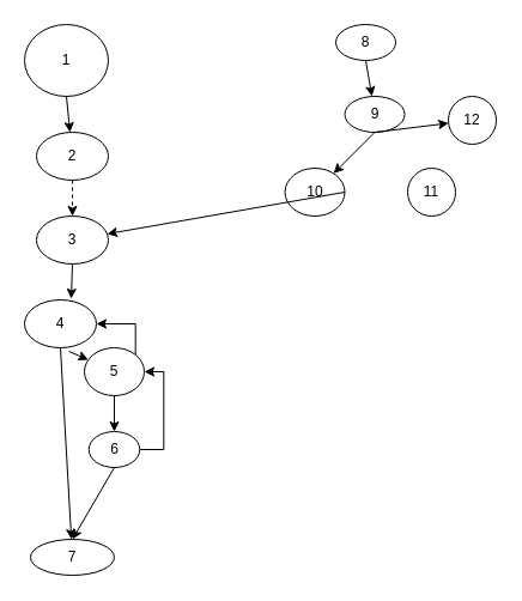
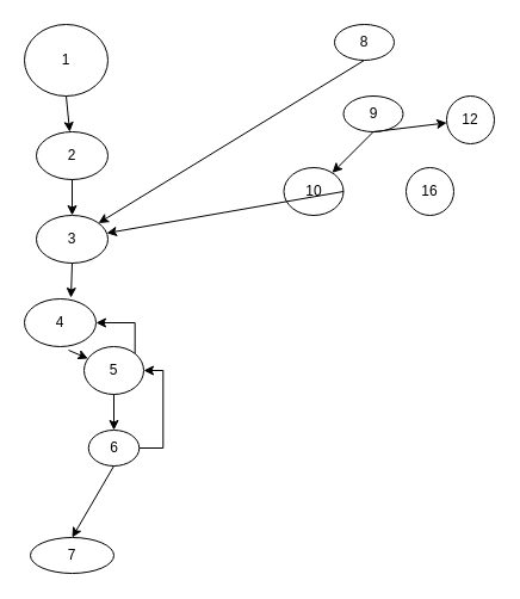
  <mxCell id="0" />
  <mxCell id="1" parent="0" />
  <mxCell id="2" value="1" style="ellipse;whiteSpace=wrap;html=1;" vertex="1" parent="1"><mxGeometry x="20" y="20" width="70" height="60" as="geometry" /></mxCell>
  <mxCell id="3" value="" style="endArrow=classic;html=1;rounded=0;exitX=0.5;exitY=1;exitDx=0;exitDy=0;" edge="1" parent="1" source="2" target="4"><mxGeometry width="50" height="50" relative="1" as="geometry"><mxPoint x="80" y="400" as="sourcePoint" /><mxPoint x="90" y="150" as="targetPoint" /></mxGeometry></mxCell>
  <mxCell id="4" value="2" style="ellipse;whiteSpace=wrap;html=1;" vertex="1" parent="1"><mxGeometry x="30" y="110" width="60" height="40" as="geometry" /></mxCell>
- <mxCell id="5" value="" style="endArrow=classic;html=1;rounded=0;exitX=0.5;exitY=1;exitDx=0;exitDy=0;dashed=1;" edge="1" parent="1" source="4" target="6"><mxGeometry width="50" height="50" relative="1" as="geometry"><mxPoint x="80" y="400" as="sourcePoint" /><mxPoint x="90" y="240" as="targetPoint" /></mxGeometry></mxCell>
+ <mxCell id="5" value="" style="endArrow=classic;html=1;rounded=0;exitX=0.5;exitY=1;exitDx=0;exitDy=0;" edge="1" parent="1" source="4" target="6"><mxGeometry width="50" height="50" relative="1" as="geometry"><mxPoint x="80" y="400" as="sourcePoint" /><mxPoint x="90" y="240" as="targetPoint" /></mxGeometry></mxCell>
  <mxCell id="6" value="3" style="ellipse;whiteSpace=wrap;html=1;" vertex="1" parent="1"><mxGeometry x="30" y="180" width="60" height="40" as="geometry" /></mxCell>
  <mxCell id="7" value="" style="endArrow=classic;html=1;rounded=0;exitX=0.5;exitY=1;exitDx=0;exitDy=0;entryX=0.65;entryY=-0.025;entryDx=0;entryDy=0;entryPerimeter=0;" edge="1" parent="1" source="6" target="8"><mxGeometry width="50" height="50" relative="1" as="geometry"><mxPoint x="80" y="400" as="sourcePoint" /><mxPoint x="65.166" y="240.09" as="targetPoint" /></mxGeometry></mxCell>
  <mxCell id="8" value="4" style="ellipse;whiteSpace=wrap;html=1;" vertex="1" parent="1"><mxGeometry x="20" y="250" width="60" height="40" as="geometry" /></mxCell>
- <mxCell id="9" value="" style="endArrow=classic;html=1;rounded=0;exitX=0.5;exitY=1;exitDx=0;exitDy=0;" edge="1" parent="1" source="8" target="16"><mxGeometry width="50" height="50" relative="1" as="geometry"><mxPoint x="80" y="400" as="sourcePoint" /><mxPoint x="40" y="440" as="targetPoint" /></mxGeometry></mxCell>
  <mxCell id="10" value="" style="endArrow=classic;html=1;rounded=0;exitX=0.617;exitY=1.075;exitDx=0;exitDy=0;exitPerimeter=0;" edge="1" parent="1" source="8" target="12"><mxGeometry width="50" height="50" relative="1" as="geometry"><mxPoint x="80" y="400" as="sourcePoint" /><mxPoint x="90" y="360" as="targetPoint" /></mxGeometry></mxCell>
  <mxCell id="11" style="edgeStyle=orthogonalEdgeStyle;rounded=0;orthogonalLoop=1;jettySize=auto;html=1;exitX=1;exitY=0;exitDx=0;exitDy=0;entryX=1;entryY=0.5;entryDx=0;entryDy=0;" edge="1" parent="1" source="12" target="8"><mxGeometry relative="1" as="geometry" /></mxCell>
  <mxCell id="12" value="5" style="ellipse;whiteSpace=wrap;html=1;" vertex="1" parent="1"><mxGeometry x="70" y="290" width="50" height="40" as="geometry" /></mxCell>
  <mxCell id="13" value="" style="endArrow=classic;html=1;rounded=0;exitX=0.5;exitY=1;exitDx=0;exitDy=0;" edge="1" parent="1" source="12" target="15"><mxGeometry width="50" height="50" relative="1" as="geometry"><mxPoint x="80" y="400" as="sourcePoint" /><mxPoint x="95" y="410" as="targetPoint" /></mxGeometry></mxCell>
  <mxCell id="14" style="edgeStyle=orthogonalEdgeStyle;rounded=0;orthogonalLoop=1;jettySize=auto;html=1;exitX=1;exitY=0.5;exitDx=0;exitDy=0;entryX=1;entryY=0.5;entryDx=0;entryDy=0;" edge="1" parent="1" source="15" target="12"><mxGeometry relative="1" as="geometry" /></mxCell>
  <mxCell id="15" value="6" style="ellipse;whiteSpace=wrap;html=1;" vertex="1" parent="1"><mxGeometry x="73.75" y="360" width="42.5" height="30" as="geometry" /></mxCell>
  <mxCell id="16" value="7" style="ellipse;whiteSpace=wrap;html=1;" vertex="1" parent="1"><mxGeometry x="25" y="450" width="70" height="30" as="geometry" /></mxCell>
  <mxCell id="17" value="" style="endArrow=classic;html=1;rounded=0;exitX=0.5;exitY=1;exitDx=0;exitDy=0;entryX=0.5;entryY=0;entryDx=0;entryDy=0;" edge="1" parent="1" source="15" target="16"><mxGeometry width="50" height="50" relative="1" as="geometry"><mxPoint x="80" y="400" as="sourcePoint" /><mxPoint x="130" y="350" as="targetPoint" /></mxGeometry></mxCell>
  <mxCell id="18" value="8" style="ellipse;whiteSpace=wrap;html=1;" vertex="1" parent="1"><mxGeometry x="280" y="20" width="50" height="30" as="geometry" /></mxCell>
- <mxCell id="19" value="" style="endArrow=classic;html=1;rounded=0;exitX=0.5;exitY=1;exitDx=0;exitDy=0;" edge="1" parent="1" source="18" target="20"><mxGeometry width="50" height="50" relative="1" as="geometry"><mxPoint x="370" y="280" as="sourcePoint" /><mxPoint x="305" y="100" as="targetPoint" /></mxGeometry></mxCell>
+ <mxCell id="19" value="" style="endArrow=classic;html=1;rounded=0;exitX=0.5;exitY=1;exitDx=0;exitDy=0;" edge="1" parent="1" source="18" target="6"><mxGeometry width="50" height="50" relative="1" as="geometry"><mxPoint x="370" y="280" as="sourcePoint" /><mxPoint x="305" y="100" as="targetPoint" /></mxGeometry></mxCell>
  <mxCell id="20" value="9" style="ellipse;whiteSpace=wrap;html=1;" vertex="1" parent="1"><mxGeometry x="287.5" y="80" width="50" height="30" as="geometry" /></mxCell>
  <mxCell id="21" value="" style="endArrow=classic;html=1;rounded=0;exitX=0.5;exitY=1;exitDx=0;exitDy=0;" edge="1" parent="1" source="20" target="22"><mxGeometry width="50" height="50" relative="1" as="geometry"><mxPoint x="370" y="280" as="sourcePoint" /><mxPoint x="270" y="120" as="targetPoint" /></mxGeometry></mxCell>
  <mxCell id="22" value="10" style="ellipse;whiteSpace=wrap;html=1;" vertex="1" parent="1"><mxGeometry x="237.5" y="140" width="50" height="40" as="geometry" /></mxCell>
  <mxCell id="23" value="" style="endArrow=classic;html=1;rounded=0;exitX=0.5;exitY=1;exitDx=0;exitDy=0;" edge="1" parent="1" source="20" target="24"><mxGeometry width="50" height="50" relative="1" as="geometry"><mxPoint x="300" y="100" as="sourcePoint" /><mxPoint x="330" y="130" as="targetPoint" /></mxGeometry></mxCell>
  <mxCell id="24" value="12" style="ellipse;whiteSpace=wrap;html=1;" vertex="1" parent="1"><mxGeometry x="374" y="80" width="40" height="40" as="geometry" /></mxCell>
  <mxCell id="25" value="" style="endArrow=classic;html=1;rounded=0;exitX=1;exitY=0.5;exitDx=0;exitDy=0;" edge="1" parent="1" source="22" target="6"><mxGeometry width="50" height="50" relative="1" as="geometry"><mxPoint x="370" y="280" as="sourcePoint" /><mxPoint x="380" y="160" as="targetPoint" /></mxGeometry></mxCell>
- <mxCell id="26" value="11" style="ellipse;whiteSpace=wrap;html=1;" vertex="1" parent="1"><mxGeometry x="340" y="140" width="40" height="40" as="geometry" /></mxCell>
+ <mxCell id="26" value="16" style="ellipse;whiteSpace=wrap;html=1;" vertex="1" parent="1"><mxGeometry x="340" y="140" width="40" height="40" as="geometry" /></mxCell>
